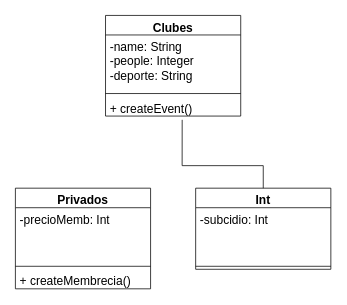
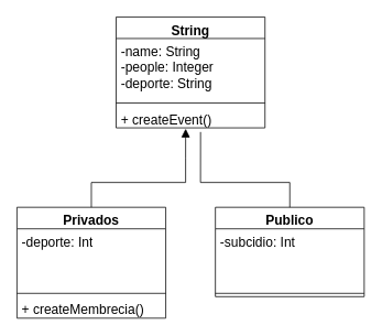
  <mxCell id="0" />
  <mxCell id="1" parent="0" />
- <mxCell id="2" value="Clubes&lt;br&gt;" style="swimlane;fontStyle=1;align=center;verticalAlign=top;childLayout=stackLayout;horizontal=1;startSize=26;horizontalStack=0;resizeParent=1;resizeParentMax=0;resizeLast=0;collapsible=1;marginBottom=0;whiteSpace=wrap;html=1;fontSize=16;" vertex="1" parent="1"><mxGeometry x="140" y="20" width="180" height="134" as="geometry" /></mxCell>
+ <mxCell id="2" value="String&lt;br&gt;" style="swimlane;fontStyle=1;align=center;verticalAlign=top;childLayout=stackLayout;horizontal=1;startSize=26;horizontalStack=0;resizeParent=1;resizeParentMax=0;resizeLast=0;collapsible=1;marginBottom=0;whiteSpace=wrap;html=1;fontSize=16;" vertex="1" parent="1"><mxGeometry x="140" y="20" width="180" height="134" as="geometry" /></mxCell>
  <mxCell id="3" value="-name: String&lt;br&gt;-people: Integer&lt;br&gt;-deporte: String" style="text;strokeColor=none;fillColor=none;align=left;verticalAlign=top;spacingLeft=4;spacingRight=4;overflow=hidden;rotatable=0;points=[[0,0.5],[1,0.5]];portConstraint=eastwest;whiteSpace=wrap;html=1;fontSize=16;" vertex="1" parent="2"><mxGeometry y="26" width="180" height="74" as="geometry" /></mxCell>
  <mxCell id="4" value="" style="line;strokeWidth=1;fillColor=none;align=left;verticalAlign=middle;spacingTop=-1;spacingLeft=3;spacingRight=3;rotatable=0;labelPosition=right;points=[];portConstraint=eastwest;strokeColor=inherit;fontSize=16;" vertex="1" parent="2"><mxGeometry y="100" width="180" height="8" as="geometry" /></mxCell>
  <mxCell id="5" value="+ createEvent()" style="text;strokeColor=none;fillColor=none;align=left;verticalAlign=top;spacingLeft=4;spacingRight=4;overflow=hidden;rotatable=0;points=[[0,0.5],[1,0.5]];portConstraint=eastwest;whiteSpace=wrap;html=1;fontSize=16;" vertex="1" parent="2"><mxGeometry y="108" width="180" height="26" as="geometry" /></mxCell>
  <mxCell id="6" value="Privados" style="swimlane;fontStyle=1;align=center;verticalAlign=top;childLayout=stackLayout;horizontal=1;startSize=26;horizontalStack=0;resizeParent=1;resizeParentMax=0;resizeLast=0;collapsible=1;marginBottom=0;whiteSpace=wrap;html=1;fontSize=16;" vertex="1" parent="1"><mxGeometry x="20" y="250" width="180" height="134" as="geometry" /></mxCell>
- <mxCell id="7" value="-precioMemb: Int" style="text;strokeColor=none;fillColor=none;align=left;verticalAlign=top;spacingLeft=4;spacingRight=4;overflow=hidden;rotatable=0;points=[[0,0.5],[1,0.5]];portConstraint=eastwest;whiteSpace=wrap;html=1;fontSize=16;" vertex="1" parent="6"><mxGeometry y="26" width="180" height="74" as="geometry" /></mxCell>
+ <mxCell id="7" value="-deporte: Int" style="text;strokeColor=none;fillColor=none;align=left;verticalAlign=top;spacingLeft=4;spacingRight=4;overflow=hidden;rotatable=0;points=[[0,0.5],[1,0.5]];portConstraint=eastwest;whiteSpace=wrap;html=1;fontSize=16;" vertex="1" parent="6"><mxGeometry y="26" width="180" height="74" as="geometry" /></mxCell>
  <mxCell id="8" value="" style="line;strokeWidth=1;fillColor=none;align=left;verticalAlign=middle;spacingTop=-1;spacingLeft=3;spacingRight=3;rotatable=0;labelPosition=right;points=[];portConstraint=eastwest;strokeColor=inherit;fontSize=16;" vertex="1" parent="6"><mxGeometry y="100" width="180" height="8" as="geometry" /></mxCell>
  <mxCell id="9" value="+ createMembrecia()" style="text;strokeColor=none;fillColor=none;align=left;verticalAlign=top;spacingLeft=4;spacingRight=4;overflow=hidden;rotatable=0;points=[[0,0.5],[1,0.5]];portConstraint=eastwest;whiteSpace=wrap;html=1;fontSize=16;" vertex="1" parent="6"><mxGeometry y="108" width="180" height="26" as="geometry" /></mxCell>
- <mxCell id="10" value="Int" style="swimlane;fontStyle=1;align=center;verticalAlign=top;childLayout=stackLayout;horizontal=1;startSize=26;horizontalStack=0;resizeParent=1;resizeParentMax=0;resizeLast=0;collapsible=1;marginBottom=0;whiteSpace=wrap;html=1;fontSize=16;" vertex="1" parent="1"><mxGeometry x="260" y="250" width="180" height="108" as="geometry" /></mxCell>
+ <mxCell id="10" value="Publico" style="swimlane;fontStyle=1;align=center;verticalAlign=top;childLayout=stackLayout;horizontal=1;startSize=26;horizontalStack=0;resizeParent=1;resizeParentMax=0;resizeLast=0;collapsible=1;marginBottom=0;whiteSpace=wrap;html=1;fontSize=16;" vertex="1" parent="1"><mxGeometry x="260" y="250" width="180" height="108" as="geometry" /></mxCell>
  <mxCell id="11" value="-subcidio: Int" style="text;strokeColor=none;fillColor=none;align=left;verticalAlign=top;spacingLeft=4;spacingRight=4;overflow=hidden;rotatable=0;points=[[0,0.5],[1,0.5]];portConstraint=eastwest;whiteSpace=wrap;html=1;fontSize=16;" vertex="1" parent="10"><mxGeometry y="26" width="180" height="74" as="geometry" /></mxCell>
  <mxCell id="12" value="" style="line;strokeWidth=1;fillColor=none;align=left;verticalAlign=middle;spacingTop=-1;spacingLeft=3;spacingRight=3;rotatable=0;labelPosition=right;points=[];portConstraint=eastwest;strokeColor=inherit;fontSize=16;" vertex="1" parent="10"><mxGeometry y="100" width="180" height="8" as="geometry" /></mxCell>
  <mxCell id="13" value="" style="html=1;verticalAlign=bottom;endArrow=none;curved=0;rounded=0;fontSize=12;startSize=8;endSize=8;exitX=0.5;exitY=0;exitDx=0;exitDy=0;entryX=0.567;entryY=1.192;entryDx=0;entryDy=0;entryPerimeter=0;" edge="1" parent="1" source="10" target="5"><mxGeometry x="0.089" y="19" width="80" relative="1" as="geometry"><mxPoint x="320" y="220" as="sourcePoint" /><mxPoint x="400" y="220" as="targetPoint" /><Array as="points"><mxPoint x="350" y="220" /><mxPoint x="242" y="220" /></Array><mxPoint x="1" as="offset" /></mxGeometry></mxCell>
+ <mxCell id="14" value="" style="html=1;verticalAlign=bottom;endArrow=block;curved=0;rounded=0;fontSize=12;startSize=8;endSize=8;exitX=0.5;exitY=0;exitDx=0;exitDy=0;entryX=0.467;entryY=1.038;entryDx=0;entryDy=0;entryPerimeter=0;" edge="1" parent="1" source="6" target="5"><mxGeometry width="80" relative="1" as="geometry"><mxPoint x="100" y="220" as="sourcePoint" /><mxPoint x="180" y="220" as="targetPoint" /><Array as="points"><mxPoint x="110" y="220" /><mxPoint x="224" y="220" /><mxPoint x="224" y="190" /></Array></mxGeometry></mxCell>
